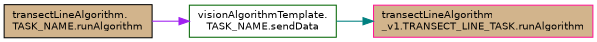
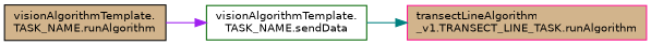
  digraph {
    rankdir=RL
    node [fillcolor=tan fontname=Helvetica fontsize=10 shape=record style=filled]
    edge [dir=back fontname=Helvetica fontsize=10 labelfontname=Helvetica labelfontsize=10 style=solid]
    n1 [color=darkgreen fillcolor=white fontcolor=black height=0.2 label="visionAlgorithmTemplate.\lTASK_NAME.sendData" width=0.4]
-   n2 [color=black height=0.2 label="transectLineAlgorithm.\lTASK_NAME.runAlgorithm" width=0.4]
+   n2 [color=black height=0.2 label="visionAlgorithmTemplate.\lTASK_NAME.runAlgorithm" width=0.4]
    n3 [color=deeppink height=0.2 label="transectLineAlgorithm\l_v1.TRANSECT_LINE_TASK.runAlgorithm" width=0.4]
    n1 -> n2 [color=purple]
    n3 -> n1 [color=teal]
  }
